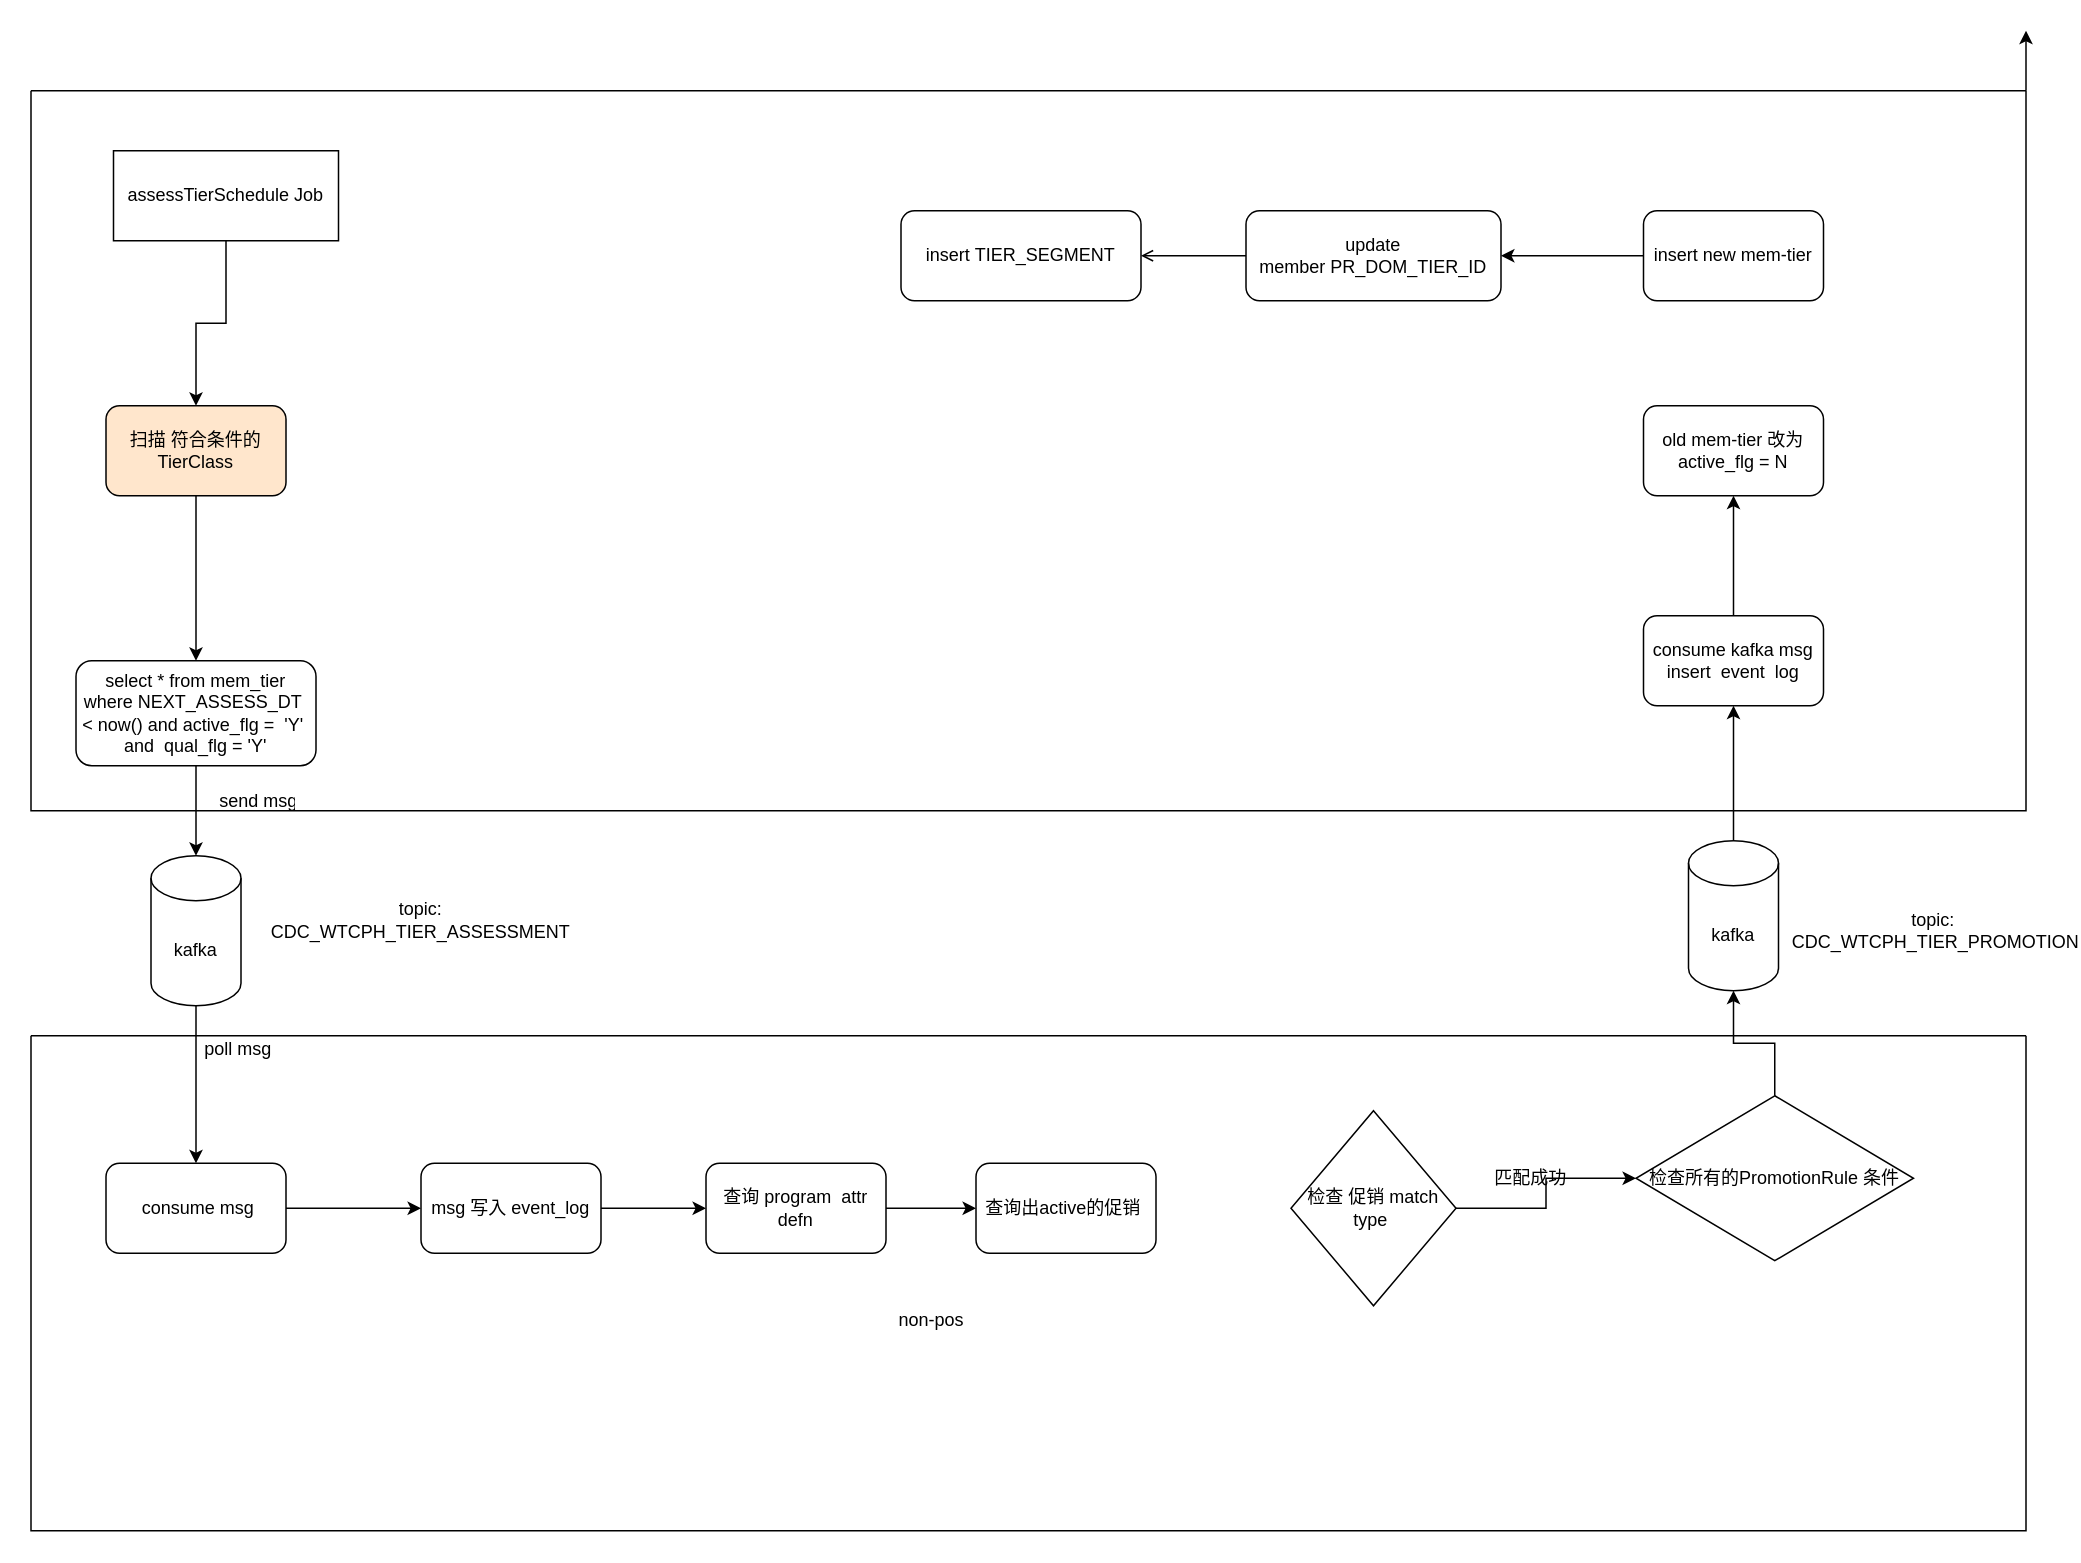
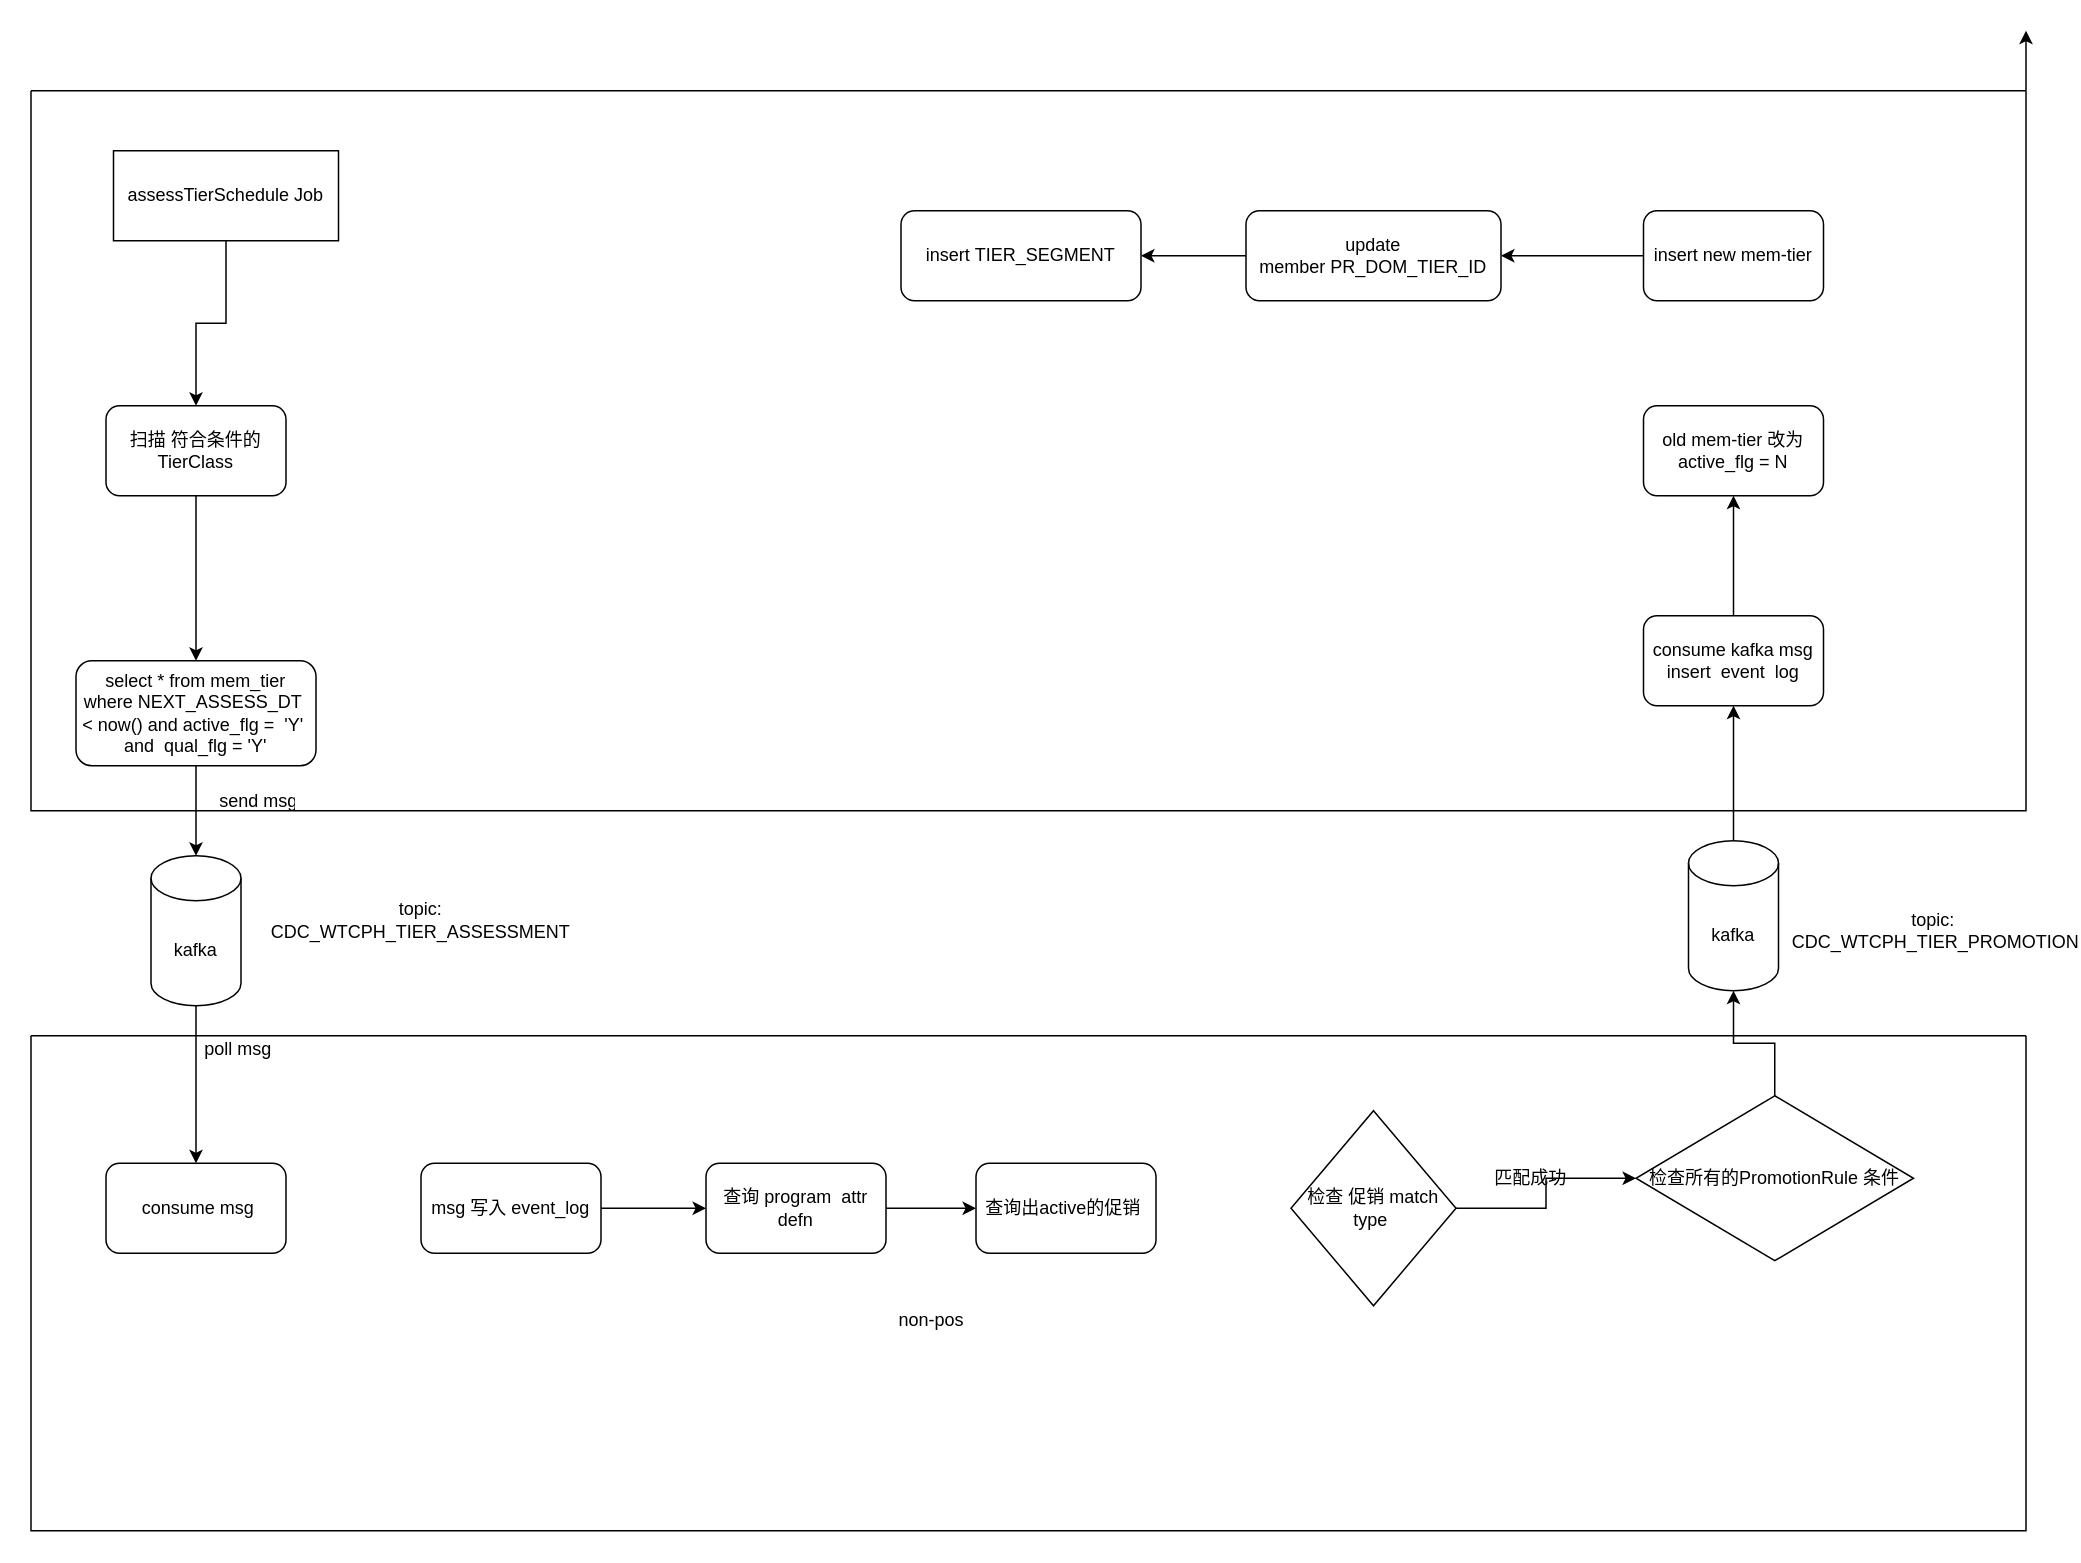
  <mxCell id="0" />
  <mxCell id="1" parent="0" />
  <mxCell id="2" style="edgeStyle=orthogonalEdgeStyle;rounded=0;orthogonalLoop=1;jettySize=auto;html=1;entryX=0.5;entryY=0;entryDx=0;entryDy=0;" parent="1" source="24" target="4" edge="1"><mxGeometry relative="1" as="geometry" /></mxCell>
  <mxCell id="3" style="edgeStyle=orthogonalEdgeStyle;rounded=0;orthogonalLoop=1;jettySize=auto;html=1;" parent="1" source="4" target="6" edge="1"><mxGeometry relative="1" as="geometry" /></mxCell>
  <mxCell id="4" value="select * from mem_tier where&amp;nbsp;NEXT_ASSESS_DT&amp;nbsp; &amp;lt; now() and active_flg =&amp;nbsp; 'Y'&amp;nbsp; and&amp;nbsp; qual_flg = 'Y'" style="rounded=1;whiteSpace=wrap;html=1;" parent="1" vertex="1"><mxGeometry x="50" y="440" width="160" height="70" as="geometry" /></mxCell>
  <mxCell id="5" style="edgeStyle=orthogonalEdgeStyle;rounded=0;orthogonalLoop=1;jettySize=auto;html=1;" parent="1" source="6" target="9" edge="1"><mxGeometry relative="1" as="geometry" /></mxCell>
  <mxCell id="6" value="kafka" style="shape=cylinder3;whiteSpace=wrap;html=1;boundedLbl=1;backgroundOutline=1;size=15;" parent="1" vertex="1"><mxGeometry x="100" y="570" width="60" height="100" as="geometry" /></mxCell>
  <mxCell id="7" value="topic: CDC_WTCPH_TIER_ASSESSMENT" style="text;html=1;strokeColor=none;align=center;verticalAlign=bottom;whiteSpace=wrap;rounded=0;" parent="1" vertex="1"><mxGeometry x="260" y="610" width="40" height="20" as="geometry" /></mxCell>
- <mxCell id="8" style="edgeStyle=orthogonalEdgeStyle;rounded=0;orthogonalLoop=1;jettySize=auto;html=1;entryX=0;entryY=0.5;entryDx=0;entryDy=0;" parent="1" source="9" target="13" edge="1"><mxGeometry relative="1" as="geometry" /></mxCell>
  <mxCell id="9" value="&amp;nbsp;consume msg" style="rounded=1;whiteSpace=wrap;html=1;fillColor=none;align=center;verticalAlign=middle;" parent="1" vertex="1"><mxGeometry x="70" y="775" width="120" height="60" as="geometry" /></mxCell>
  <mxCell id="10" value="poll msg" style="text;strokeColor=none;fillColor=none;align=left;verticalAlign=top;spacingLeft=4;spacingRight=4;overflow=hidden;rotatable=0;points=[[0,0.5],[1,0.5]];portConstraint=eastwest;" parent="1" vertex="1"><mxGeometry x="130" y="685" width="60" height="26" as="geometry" /></mxCell>
  <mxCell id="11" value="send msg" style="text;strokeColor=none;fillColor=none;align=left;verticalAlign=top;spacingLeft=4;spacingRight=4;overflow=hidden;rotatable=0;points=[[0,0.5],[1,0.5]];portConstraint=eastwest;" parent="1" vertex="1"><mxGeometry x="140" y="520" width="60" height="26" as="geometry" /></mxCell>
  <mxCell id="12" style="edgeStyle=orthogonalEdgeStyle;rounded=0;orthogonalLoop=1;jettySize=auto;html=1;entryX=0;entryY=0.5;entryDx=0;entryDy=0;" parent="1" source="13" target="29" edge="1"><mxGeometry relative="1" as="geometry" /></mxCell>
  <mxCell id="13" value="msg 写入 event_log" style="rounded=1;whiteSpace=wrap;html=1;fillColor=none;align=center;verticalAlign=middle;" parent="1" vertex="1"><mxGeometry x="280" y="775" width="120" height="60" as="geometry" /></mxCell>
  <mxCell id="14" style="edgeStyle=orthogonalEdgeStyle;rounded=0;orthogonalLoop=1;jettySize=auto;html=1;exitX=1;exitY=0;exitDx=0;exitDy=0;" parent="1" source="15" edge="1"><mxGeometry relative="1" as="geometry"><mxPoint x="1350" y="20" as="targetPoint" /></mxGeometry></mxCell>
  <mxCell id="15" value="" style="swimlane;startSize=0;fillColor=none;align=center;verticalAlign=middle;" parent="1" vertex="1"><mxGeometry x="20" y="60" width="1330" height="480" as="geometry" /></mxCell>
  <mxCell id="16" value="assessTierSchedule&amp;nbsp;Job" style="rounded=0;whiteSpace=wrap;html=1;" parent="15" vertex="1"><mxGeometry x="55" y="40" width="150" height="60" as="geometry" /></mxCell>
  <mxCell id="17" style="edgeStyle=orthogonalEdgeStyle;rounded=0;orthogonalLoop=1;jettySize=auto;html=1;" parent="15" source="18" target="19" edge="1"><mxGeometry relative="1" as="geometry" /></mxCell>
  <mxCell id="18" value="consume kafka msg&lt;br&gt;insert&amp;nbsp; event&amp;nbsp; log" style="rounded=1;whiteSpace=wrap;html=1;fillColor=none;align=center;verticalAlign=middle;" parent="15" vertex="1"><mxGeometry x="1075" y="350" width="120" height="60" as="geometry" /></mxCell>
  <mxCell id="19" value="old mem-tier 改为 active_flg = N" style="rounded=1;whiteSpace=wrap;html=1;fillColor=none;align=center;verticalAlign=middle;" parent="15" vertex="1"><mxGeometry x="1075" y="210" width="120" height="60" as="geometry" /></mxCell>
  <mxCell id="20" style="edgeStyle=orthogonalEdgeStyle;rounded=0;orthogonalLoop=1;jettySize=auto;html=1;entryX=1;entryY=0.5;entryDx=0;entryDy=0;" parent="15" source="21" target="23" edge="1"><mxGeometry relative="1" as="geometry" /></mxCell>
  <mxCell id="21" value="insert new mem-tier" style="rounded=1;whiteSpace=wrap;html=1;fillColor=none;align=center;verticalAlign=middle;" parent="15" vertex="1"><mxGeometry x="1075" y="80" width="120" height="60" as="geometry" /></mxCell>
- <mxCell id="22" style="edgeStyle=orthogonalEdgeStyle;rounded=0;orthogonalLoop=1;jettySize=auto;html=1;entryX=1;entryY=0.5;entryDx=0;entryDy=0;endArrow=open;" parent="15" source="23" target="26" edge="1"><mxGeometry relative="1" as="geometry" /></mxCell>
+ <mxCell id="22" style="edgeStyle=orthogonalEdgeStyle;rounded=0;orthogonalLoop=1;jettySize=auto;html=1;entryX=1;entryY=0.5;entryDx=0;entryDy=0;" parent="15" source="23" target="26" edge="1"><mxGeometry relative="1" as="geometry" /></mxCell>
  <mxCell id="23" value="update member&amp;nbsp;PR_DOM_TIER_ID" style="rounded=1;whiteSpace=wrap;html=1;fillColor=none;align=center;verticalAlign=middle;" parent="15" vertex="1"><mxGeometry x="810" y="80" width="170" height="60" as="geometry" /></mxCell>
- <mxCell id="24" value="扫描 符合条件的TierClass" style="rounded=1;whiteSpace=wrap;html=1;fillColor=#ffe6cc;" parent="15" vertex="1"><mxGeometry x="50" y="210" width="120" height="60" as="geometry" /></mxCell>
+ <mxCell id="24" value="扫描 符合条件的TierClass" style="rounded=1;whiteSpace=wrap;html=1;" parent="15" vertex="1"><mxGeometry x="50" y="210" width="120" height="60" as="geometry" /></mxCell>
  <mxCell id="25" style="edgeStyle=orthogonalEdgeStyle;rounded=0;orthogonalLoop=1;jettySize=auto;html=1;entryX=0.5;entryY=0;entryDx=0;entryDy=0;" parent="15" source="16" target="24" edge="1"><mxGeometry relative="1" as="geometry" /></mxCell>
  <mxCell id="26" value="insert&amp;nbsp;TIER_SEGMENT" style="rounded=1;whiteSpace=wrap;html=1;fillColor=none;align=center;verticalAlign=middle;" parent="15" vertex="1"><mxGeometry x="580" y="80" width="160" height="60" as="geometry" /></mxCell>
  <mxCell id="27" value="" style="swimlane;startSize=0;fillColor=none;align=center;verticalAlign=middle;" parent="1" vertex="1"><mxGeometry x="20" y="690" width="1330" height="330" as="geometry" /></mxCell>
  <mxCell id="28" style="edgeStyle=orthogonalEdgeStyle;rounded=0;orthogonalLoop=1;jettySize=auto;html=1;" parent="27" source="29" target="30" edge="1"><mxGeometry relative="1" as="geometry" /></mxCell>
  <mxCell id="29" value="查询 program&amp;nbsp; attr defn" style="rounded=1;whiteSpace=wrap;html=1;fillColor=none;align=center;verticalAlign=middle;" parent="27" vertex="1"><mxGeometry x="450" y="85" width="120" height="60" as="geometry" /></mxCell>
  <mxCell id="30" value="查询出active的促销&amp;nbsp;" style="rounded=1;whiteSpace=wrap;html=1;fillColor=none;align=center;verticalAlign=middle;" parent="27" vertex="1"><mxGeometry x="630" y="85" width="120" height="60" as="geometry" /></mxCell>
  <mxCell id="31" value="&lt;span&gt;检查所有的PromotionRule 条件&lt;/span&gt;" style="rhombus;whiteSpace=wrap;html=1;fillColor=none;align=center;verticalAlign=middle;" parent="27" vertex="1"><mxGeometry x="1070" y="40" width="185" height="110" as="geometry" /></mxCell>
  <mxCell id="32" style="edgeStyle=orthogonalEdgeStyle;rounded=0;orthogonalLoop=1;jettySize=auto;html=1;entryX=0;entryY=0.5;entryDx=0;entryDy=0;" parent="27" source="33" target="31" edge="1"><mxGeometry relative="1" as="geometry" /></mxCell>
  <mxCell id="33" value="&lt;span&gt;检查 促销&amp;nbsp;match type&amp;nbsp;&lt;/span&gt;" style="rhombus;whiteSpace=wrap;html=1;fillColor=none;align=center;verticalAlign=middle;" parent="27" vertex="1"><mxGeometry x="840" y="50" width="110" height="130" as="geometry" /></mxCell>
  <mxCell id="34" value="non-pos" style="text;html=1;align=center;verticalAlign=middle;resizable=0;points=[];autosize=1;strokeColor=none;" parent="27" vertex="1"><mxGeometry x="570" y="180" width="60" height="20" as="geometry" /></mxCell>
  <mxCell id="35" style="edgeStyle=orthogonalEdgeStyle;rounded=0;orthogonalLoop=1;jettySize=auto;html=1;entryX=0.5;entryY=1;entryDx=0;entryDy=0;" parent="1" source="36" target="18" edge="1"><mxGeometry relative="1" as="geometry" /></mxCell>
  <mxCell id="36" value="kafka" style="shape=cylinder3;whiteSpace=wrap;html=1;boundedLbl=1;backgroundOutline=1;size=15;" parent="1" vertex="1"><mxGeometry x="1125" y="560" width="60" height="100" as="geometry" /></mxCell>
  <mxCell id="37" value="topic:&amp;nbsp; CDC_WTCPH_TIER_PROMOTION" style="text;html=1;strokeColor=none;fillColor=none;align=center;verticalAlign=middle;whiteSpace=wrap;rounded=0;" parent="1" vertex="1"><mxGeometry x="1270" y="610" width="40" height="20" as="geometry" /></mxCell>
  <mxCell id="38" style="edgeStyle=orthogonalEdgeStyle;rounded=0;orthogonalLoop=1;jettySize=auto;html=1;entryX=0.5;entryY=1;entryDx=0;entryDy=0;entryPerimeter=0;" parent="1" source="31" target="36" edge="1"><mxGeometry relative="1" as="geometry" /></mxCell>
  <mxCell id="39" value="匹配成功" style="text;html=1;strokeColor=none;fillColor=none;align=center;verticalAlign=middle;whiteSpace=wrap;rounded=0;" vertex="1" parent="1"><mxGeometry x="990" y="775" width="60" height="20" as="geometry" /></mxCell>
